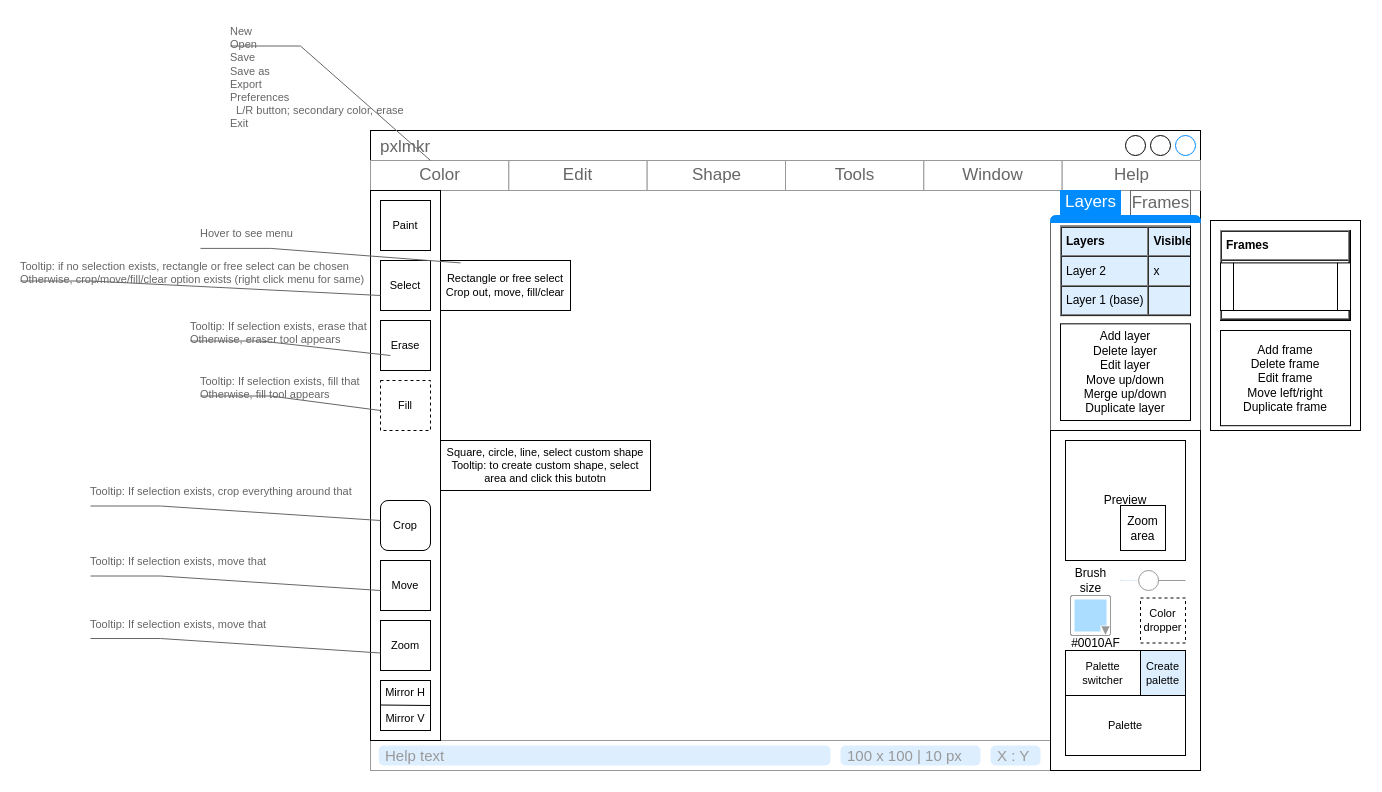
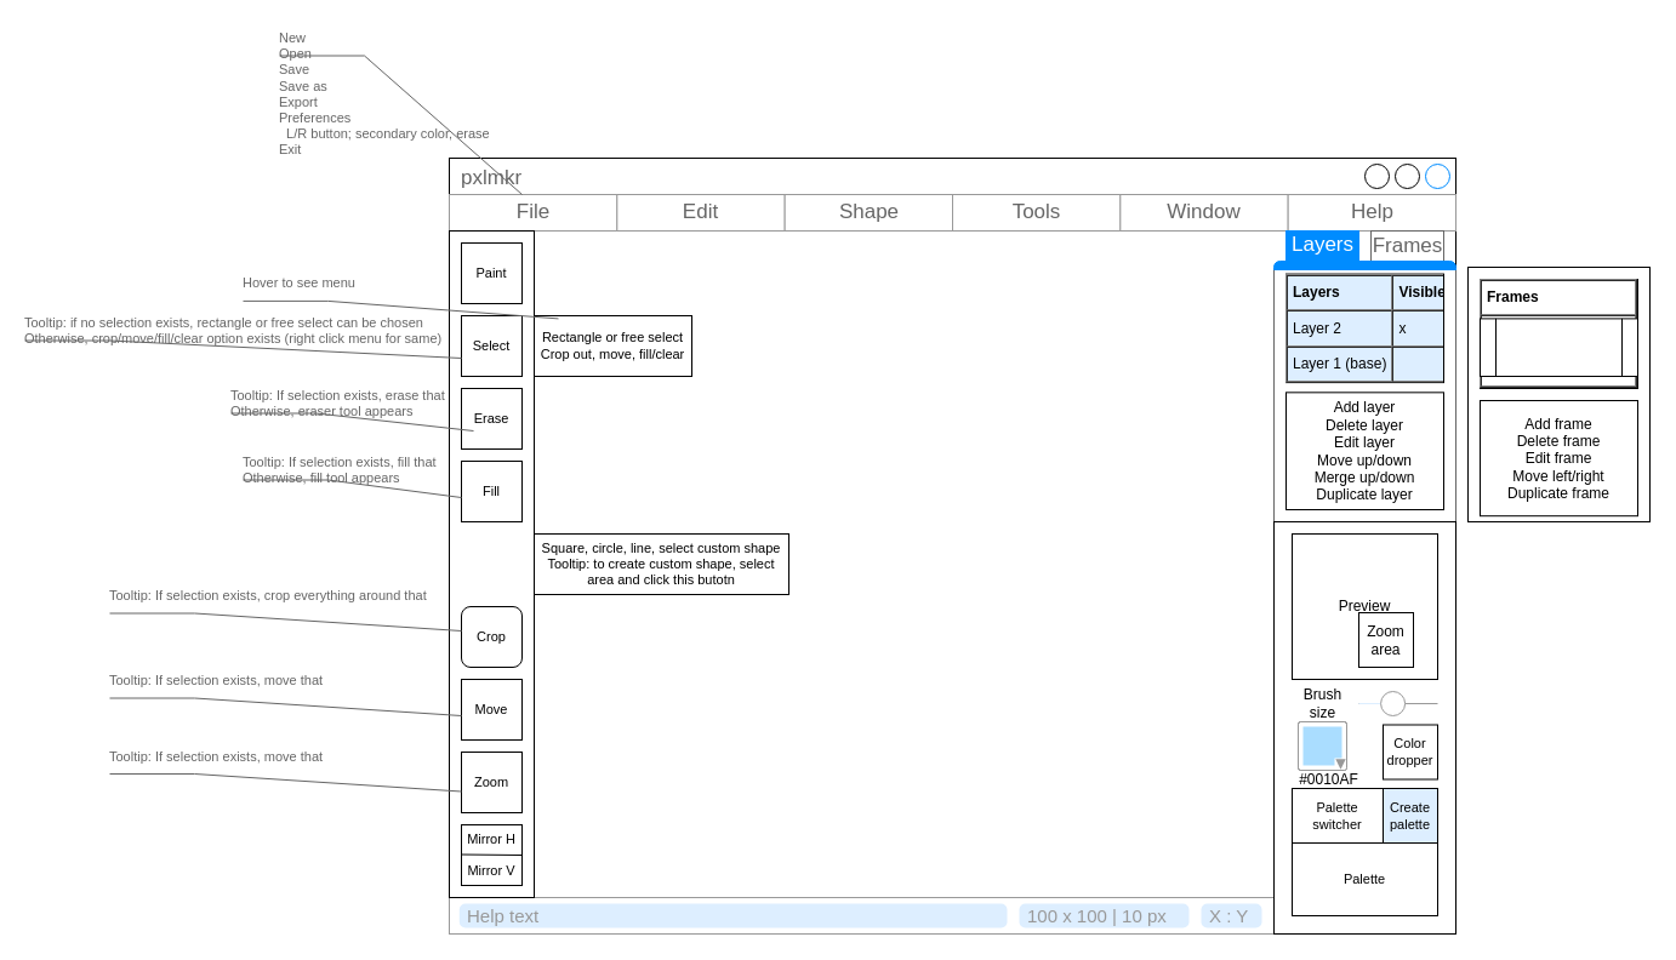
  <mxCell id="0" />
  <mxCell id="1" parent="0" />
  <mxCell id="2" value="pxlmkr" style="strokeWidth=1;shadow=0;dashed=0;align=center;html=1;shape=mxgraph.mockup.containers.window;align=left;verticalAlign=top;spacingLeft=8;strokeColor2=#008cff;strokeColor3=#c4c4c4;fontColor=#666666;mainText=;fontSize=17;labelBackgroundColor=none;" parent="1" vertex="1"><mxGeometry x="370" y="130" width="830" height="640" as="geometry" /></mxCell>
  <mxCell id="3" value="" style="strokeWidth=1;shadow=0;dashed=0;align=center;html=1;shape=mxgraph.mockup.forms.rrect;rSize=0;strokeColor=#999999;" parent="1" vertex="1"><mxGeometry x="370" y="160" width="830" height="30" as="geometry" /></mxCell>
- <mxCell id="4" value="Color" style="strokeColor=inherit;fillColor=inherit;gradientColor=inherit;strokeWidth=1;shadow=0;dashed=0;align=center;html=1;shape=mxgraph.mockup.forms.rrect;rSize=0;fontSize=17;fontColor=#666666;" parent="3" vertex="1"><mxGeometry width="138.333" height="30" as="geometry" /></mxCell>
+ <mxCell id="4" value="File" style="strokeColor=inherit;fillColor=inherit;gradientColor=inherit;strokeWidth=1;shadow=0;dashed=0;align=center;html=1;shape=mxgraph.mockup.forms.rrect;rSize=0;fontSize=17;fontColor=#666666;" parent="3" vertex="1"><mxGeometry width="138.333" height="30" as="geometry" /></mxCell>
  <mxCell id="5" value="Edit" style="strokeColor=inherit;fillColor=inherit;gradientColor=inherit;strokeWidth=1;shadow=0;dashed=0;align=center;html=1;shape=mxgraph.mockup.forms.rrect;rSize=0;fontSize=17;fontColor=#666666;" parent="3" vertex="1"><mxGeometry x="138.333" width="138.333" height="30" as="geometry" /></mxCell>
  <mxCell id="6" value="Shape" style="strokeColor=inherit;fillColor=inherit;gradientColor=inherit;strokeWidth=1;shadow=0;dashed=0;align=center;html=1;shape=mxgraph.mockup.forms.rrect;rSize=0;fontSize=17;fontColor=#666666;" parent="3" vertex="1"><mxGeometry x="276.667" width="138.333" height="30" as="geometry" /></mxCell>
  <mxCell id="7" value="Tools" style="strokeColor=inherit;fillColor=inherit;gradientColor=inherit;strokeWidth=1;shadow=0;dashed=0;align=center;html=1;shape=mxgraph.mockup.forms.rrect;rSize=0;fontSize=17;fontColor=#666666;" parent="3" vertex="1"><mxGeometry x="415" width="138.333" height="30" as="geometry" /></mxCell>
  <mxCell id="8" value="Window" style="strokeColor=inherit;fillColor=inherit;gradientColor=inherit;strokeWidth=1;shadow=0;dashed=0;align=center;html=1;shape=mxgraph.mockup.forms.rrect;rSize=0;fontSize=17;fontColor=#666666;" parent="3" vertex="1"><mxGeometry x="553.333" width="138.333" height="30" as="geometry" /></mxCell>
  <mxCell id="9" value="Help" style="strokeColor=inherit;fillColor=inherit;gradientColor=inherit;strokeWidth=1;shadow=0;dashed=0;align=center;html=1;shape=mxgraph.mockup.forms.rrect;rSize=0;fontSize=17;fontColor=#666666;" parent="3" vertex="1"><mxGeometry x="691.667" width="138.333" height="30" as="geometry" /></mxCell>
  <mxCell id="10" value="" style="strokeWidth=1;shadow=0;dashed=0;align=center;html=1;shape=mxgraph.mockup.misc.rrect;rSize=0;strokeColor=#999999;fillColor=#ffffff;" parent="1" vertex="1"><mxGeometry x="370" y="740" width="830" height="30" as="geometry" /></mxCell>
  <mxCell id="11" value="Help text" style="strokeWidth=1;shadow=0;dashed=0;align=center;html=1;shape=mxgraph.mockup.misc.rrect;rSize=5;strokeColor=none;fontSize=15;fontColor=#999999;fillColor=#ddeeff;align=left;spacingLeft=5;" parent="10" vertex="1"><mxGeometry x="8.3" y="5" width="451.7" height="20" as="geometry" /></mxCell>
  <mxCell id="12" value="X : Y" style="strokeWidth=1;shadow=0;dashed=0;align=right;html=1;shape=mxgraph.mockup.misc.rrect;rSize=5;strokeColor=none;fontSize=15;fontColor=#999999;fillColor=#ddeeff;align=left;spacingLeft=5;" parent="10" vertex="1"><mxGeometry x="620" y="5" width="50" height="20" as="geometry" /></mxCell>
  <mxCell id="13" value="" style="strokeWidth=1;shadow=0;dashed=0;align=center;html=1;shape=mxgraph.mockup.misc.anchor;" parent="10" vertex="1"><mxGeometry x="821.7" y="15" as="geometry" /></mxCell>
  <mxCell id="14" value="" style="strokeWidth=1;shadow=0;dashed=0;align=center;html=1;shape=mxgraph.mockup.misc.anchor;" parent="10" vertex="1"><mxGeometry x="771.9" y="15" as="geometry" /></mxCell>
  <mxCell id="15" value="100 x 100 | 10 px" style="strokeWidth=1;shadow=0;dashed=0;align=right;html=1;shape=mxgraph.mockup.misc.rrect;rSize=5;strokeColor=none;fontSize=15;fontColor=#999999;fillColor=#ddeeff;align=left;spacingLeft=5;" vertex="1" parent="10"><mxGeometry x="470" y="5" width="140" height="20" as="geometry" /></mxCell>
  <mxCell id="16" value="" style="rounded=0;whiteSpace=wrap;html=1;align=right;" parent="1" vertex="1"><mxGeometry x="370" y="190" width="70" height="550" as="geometry" /></mxCell>
  <mxCell id="17" value="" style="strokeWidth=1;shadow=0;dashed=0;align=center;html=1;shape=mxgraph.mockup.containers.marginRect2;rectMarginTop=32;strokeColor=#666666;gradientColor=none;rotation=0;" parent="1" vertex="1"><mxGeometry x="1050" y="190" width="150" height="240" as="geometry" /></mxCell>
  <mxCell id="18" value="Frames" style="strokeColor=inherit;fillColor=inherit;gradientColor=inherit;strokeWidth=1;shadow=0;dashed=0;align=center;html=1;shape=mxgraph.mockup.containers.rrect;rSize=0;fontSize=17;fontColor=#666666;gradientColor=none;rotation=0;" parent="17" vertex="1"><mxGeometry width="60" height="25" relative="1" as="geometry"><mxPoint x="80" y="-6.123e-16" as="offset" /></mxGeometry></mxCell>
  <mxCell id="19" value="Layers" style="strokeWidth=1;shadow=0;dashed=0;align=center;html=1;shape=mxgraph.mockup.containers.rrect;rSize=0;fontSize=17;fontColor=#ffffff;strokeColor=#008cff;fillColor=#008cff;rotation=0;" parent="17" vertex="1"><mxGeometry width="60" height="25" relative="1" as="geometry"><mxPoint x="10" y="-1.592e-14" as="offset" /></mxGeometry></mxCell>
  <mxCell id="20" value="" style="strokeWidth=1;shadow=0;dashed=0;align=center;html=1;shape=mxgraph.mockup.containers.topButton;rSize=5;strokeColor=#008cff;fillColor=#008cff;gradientColor=none;resizeWidth=1;movable=0;deletable=1;rotation=0;" parent="17" vertex="1"><mxGeometry width="150.0" height="7" relative="1" as="geometry"><mxPoint y="25" as="offset" /></mxGeometry></mxCell>
  <mxCell id="21" value="&lt;table cellpadding=&quot;4&quot; cellspacing=&quot;0&quot; border=&quot;1&quot; style=&quot;font-size: 1em ; width: 100% ; height: 100%&quot;&gt;&lt;tbody&gt;&lt;tr&gt;&lt;th&gt;Layers&lt;/th&gt;&lt;td&gt;&lt;b&gt;Visible&lt;/b&gt;&lt;/td&gt;&lt;/tr&gt;&lt;tr&gt;&lt;td&gt;Layer 2&lt;/td&gt;&lt;td&gt;x&lt;/td&gt;&lt;/tr&gt;&lt;tr&gt;&lt;td&gt;Layer 1 (base)&lt;/td&gt;&lt;td&gt;&lt;br&gt;&lt;/td&gt;&lt;/tr&gt;&lt;/tbody&gt;&lt;/table&gt; " style="verticalAlign=top;align=left;overflow=fill;fontSize=12;fontFamily=Helvetica;html=1;fillColor=#ddeeff;" parent="17" vertex="1"><mxGeometry x="10" y="35.56" width="130" height="89.55" as="geometry" /></mxCell>
  <mxCell id="22" value="Add layer&lt;br&gt;Delete layer&lt;br&gt;Edit layer&lt;br&gt;Move up/down&lt;br&gt;Merge up/down&lt;br&gt;Duplicate layer" style="rounded=0;whiteSpace=wrap;html=1;" parent="17" vertex="1"><mxGeometry x="10" y="133.33" width="130" height="96.67" as="geometry" /></mxCell>
  <mxCell id="23" value="" style="rounded=0;whiteSpace=wrap;html=1;align=right;" parent="1" vertex="1"><mxGeometry x="1050" y="430" width="150" height="340" as="geometry" /></mxCell>
  <mxCell id="24" value="" style="verticalLabelPosition=bottom;shadow=0;dashed=0;align=center;html=1;verticalAlign=top;strokeWidth=1;shape=mxgraph.mockup.forms.colorPicker;chosenColor=#aaddff;fontSize=11;" parent="1" vertex="1"><mxGeometry x="1070" y="595" width="40" height="40" as="geometry" /></mxCell>
  <mxCell id="25" value="Palette" style="rounded=0;whiteSpace=wrap;html=1;fontSize=11;" parent="1" vertex="1"><mxGeometry x="1065" y="695" width="120" height="60" as="geometry" /></mxCell>
  <mxCell id="26" value="Paint" style="whiteSpace=wrap;html=1;aspect=fixed;fontSize=11;" parent="1" vertex="1"><mxGeometry x="380" y="200" width="50" height="50" as="geometry" /></mxCell>
  <mxCell id="27" value="Select" style="whiteSpace=wrap;html=1;aspect=fixed;fontSize=11;" parent="1" vertex="1"><mxGeometry x="380" y="260" width="50" height="50" as="geometry" /></mxCell>
  <mxCell id="28" value="Erase" style="whiteSpace=wrap;html=1;aspect=fixed;fontSize=11;" parent="1" vertex="1"><mxGeometry x="380" y="320" width="50" height="50" as="geometry" /></mxCell>
- <mxCell id="29" value="Fill" style="whiteSpace=wrap;html=1;aspect=fixed;fontSize=11;dashed=1;" parent="1" vertex="1"><mxGeometry x="380" y="380" width="50" height="50" as="geometry" /></mxCell>
+ <mxCell id="29" value="Fill" style="whiteSpace=wrap;html=1;aspect=fixed;fontSize=11;" parent="1" vertex="1"><mxGeometry x="380" y="380" width="50" height="50" as="geometry" /></mxCell>
  <mxCell id="30" value="Mirror H&lt;br&gt;&lt;br&gt;Mirror V" style="whiteSpace=wrap;html=1;aspect=fixed;fontSize=11;" parent="1" vertex="1"><mxGeometry x="380" y="680" width="50" height="50" as="geometry" /></mxCell>
  <mxCell id="31" value="Crop" style="whiteSpace=wrap;html=1;aspect=fixed;fontSize=11;rounded=1;" parent="1" vertex="1"><mxGeometry x="380" y="500" width="50" height="50" as="geometry" /></mxCell>
  <mxCell id="32" value="Move" style="whiteSpace=wrap;html=1;aspect=fixed;fontSize=11;" parent="1" vertex="1"><mxGeometry x="380" y="560" width="50" height="50" as="geometry" /></mxCell>
  <mxCell id="33" value="Zoom" style="whiteSpace=wrap;html=1;aspect=fixed;fontSize=11;" parent="1" vertex="1"><mxGeometry x="380" y="620" width="50" height="50" as="geometry" /></mxCell>
  <mxCell id="34" value="" style="rounded=0;whiteSpace=wrap;html=1;" parent="1" vertex="1"><mxGeometry x="1210" y="220" width="150" height="210" as="geometry" /></mxCell>
  <mxCell id="35" value="&lt;table cellpadding=&quot;4&quot; cellspacing=&quot;0&quot; border=&quot;1&quot; style=&quot;font-size: 1em ; width: 100% ; height: 100%&quot;&gt;&lt;tbody&gt;&lt;tr&gt;&lt;th&gt;Frames&lt;/th&gt;&lt;/tr&gt;&lt;tr&gt;&lt;td&gt;Layer 2&lt;/td&gt;&lt;/tr&gt;&lt;tr&gt;&lt;td&gt;Layer 1 (background)&lt;/td&gt;&lt;/tr&gt;&lt;/tbody&gt;&lt;/table&gt; " style="verticalAlign=top;align=left;overflow=fill;fontSize=12;fontFamily=Helvetica;html=1" parent="1" vertex="1"><mxGeometry x="1220" y="230" width="130" height="90" as="geometry" /></mxCell>
  <mxCell id="36" value="" style="shape=process;whiteSpace=wrap;html=1;backgroundOutline=1;" parent="1" vertex="1"><mxGeometry x="1220" y="262.4" width="130" height="47.6" as="geometry" /></mxCell>
  <mxCell id="37" value="Add frame&lt;br&gt;Delete frame&lt;br&gt;Edit frame&lt;br&gt;Move left/right&lt;br&gt;Duplicate frame" style="rounded=0;whiteSpace=wrap;html=1;" parent="1" vertex="1"><mxGeometry x="1220" y="330" width="130" height="95.19" as="geometry" /></mxCell>
  <mxCell id="38" value="Preview" style="rounded=0;whiteSpace=wrap;html=1;" parent="1" vertex="1"><mxGeometry x="1065" y="440" width="120" height="120" as="geometry" /></mxCell>
  <mxCell id="39" value="" style="verticalLabelPosition=bottom;shadow=0;dashed=0;align=center;html=1;verticalAlign=top;strokeWidth=1;shape=mxgraph.mockup.forms.horSlider;strokeColor=#999999;sliderStyle=basic;sliderPos=42;handleStyle=circle;fillColor2=#ddeeff;" vertex="1" parent="1"><mxGeometry x="1120" y="570" width="65" height="20" as="geometry" /></mxCell>
  <mxCell id="40" value="Brush&lt;br&gt;size" style="text;html=1;align=center;verticalAlign=middle;resizable=0;points=[];;autosize=1;" vertex="1" parent="1"><mxGeometry x="1065" y="565" width="50" height="30" as="geometry" /></mxCell>
  <mxCell id="41" value="" style="endArrow=none;html=1;" edge="1" parent="1"><mxGeometry width="50" height="50" relative="1" as="geometry"><mxPoint x="380" y="704.5" as="sourcePoint" /><mxPoint x="430" y="705" as="targetPoint" /></mxGeometry></mxCell>
  <mxCell id="42" value="Zoom area" style="rounded=0;whiteSpace=wrap;html=1;labelBackgroundColor=none;labelBorderColor=none;fontColor=#000000;" vertex="1" parent="1"><mxGeometry x="1120" y="505" width="45" height="45" as="geometry" /></mxCell>
- <mxCell id="43" value="Color&lt;br&gt;dropper" style="whiteSpace=wrap;html=1;aspect=fixed;fontSize=11;dashed=1;" vertex="1" parent="1"><mxGeometry x="1140" y="597.5" width="45" height="45" as="geometry" /></mxCell>
+ <mxCell id="43" value="Color&lt;br&gt;dropper" style="whiteSpace=wrap;html=1;aspect=fixed;fontSize=11;" vertex="1" parent="1"><mxGeometry x="1140" y="597.5" width="45" height="45" as="geometry" /></mxCell>
  <mxCell id="44" value="Palette switcher" style="whiteSpace=wrap;html=1;fontSize=11;" vertex="1" parent="1"><mxGeometry x="1065" y="650" width="75" height="45" as="geometry" /></mxCell>
  <mxCell id="45" value="#0010AF" style="text;html=1;align=center;verticalAlign=middle;resizable=0;points=[];;autosize=1;fontColor=#000000;" vertex="1" parent="1"><mxGeometry x="1065" y="632.5" width="60" height="20" as="geometry" /></mxCell>
  <mxCell id="46" value="Create palette" style="whiteSpace=wrap;html=1;aspect=fixed;fontSize=11;fillColor=#ddeeff;" vertex="1" parent="1"><mxGeometry x="1140" y="650" width="45" height="45" as="geometry" /></mxCell>
  <mxCell id="47" value="New&lt;br&gt;Open&lt;br&gt;Save&lt;br&gt;Save as&lt;br&gt;Export&lt;br&gt;Preferences&lt;br&gt;&amp;nbsp; L/R button; secondary color, erase&lt;br&gt;Exit" style="strokeWidth=1;shadow=0;dashed=0;align=center;html=1;shape=mxgraph.mockup.text.callout;linkText=;textSize=17;textColor=#666666;callDir=NW;callStyle=line;fontSize=11;fontColor=#666666;align=left;verticalAlign=top;strokeColor=#666666;labelBackgroundColor=none;spacing=0;" vertex="1" parent="1"><mxGeometry x="230" y="20" width="200" height="140" as="geometry" /></mxCell>
  <mxCell id="48" value="Rectangle or free select&lt;br&gt;Crop out, move, fill/clear" style="rounded=0;whiteSpace=wrap;html=1;labelBackgroundColor=none;fontSize=11;fontColor=#000000;" vertex="1" parent="1"><mxGeometry x="440" y="260" width="130" height="50" as="geometry" /></mxCell>
  <mxCell id="49" value="Square, circle, line, select custom shape&lt;br&gt;Tooltip: to create custom shape, select area and click this butotn" style="rounded=0;whiteSpace=wrap;html=1;labelBackgroundColor=none;fontSize=11;fontColor=#000000;" vertex="1" parent="1"><mxGeometry x="440" y="440" width="210" height="50" as="geometry" /></mxCell>
  <mxCell id="50" value="Hover to see menu" style="strokeWidth=1;shadow=0;dashed=0;align=center;html=1;shape=mxgraph.mockup.text.callout;linkText=;textSize=17;textColor=#666666;callDir=NW;callStyle=line;fontSize=11;fontColor=#666666;align=left;verticalAlign=top;strokeColor=#666666;labelBackgroundColor=none;spacing=0;" vertex="1" parent="1"><mxGeometry x="200" y="222.4" width="260" height="40" as="geometry" /></mxCell>
  <mxCell id="51" value="Tooltip: if no selection exists, rectangle or free select can be chosen&lt;br&gt;Otherwise, crop/move/fill/clear option exists (right click menu for same)" style="strokeWidth=1;shadow=0;dashed=0;align=center;html=1;shape=mxgraph.mockup.text.callout;linkText=;textSize=17;textColor=#666666;callDir=NW;callStyle=line;fontSize=11;fontColor=#666666;align=left;verticalAlign=top;strokeColor=#666666;labelBackgroundColor=none;spacing=0;" vertex="1" parent="1"><mxGeometry x="20" y="255" width="360" height="40" as="geometry" /></mxCell>
  <mxCell id="52" value="Tooltip: If selection exists, crop everything around that" style="strokeWidth=1;shadow=0;dashed=0;align=center;html=1;shape=mxgraph.mockup.text.callout;linkText=;textSize=17;textColor=#666666;callDir=NW;callStyle=line;fontSize=11;fontColor=#666666;align=left;verticalAlign=top;strokeColor=#666666;labelBackgroundColor=none;spacing=0;" vertex="1" parent="1"><mxGeometry x="90" y="480" width="290" height="40" as="geometry" /></mxCell>
  <mxCell id="53" value="Tooltip: If selection exists, move that" style="strokeWidth=1;shadow=0;dashed=0;align=center;html=1;shape=mxgraph.mockup.text.callout;linkText=;textSize=17;textColor=#666666;callDir=NW;callStyle=line;fontSize=11;fontColor=#666666;align=left;verticalAlign=top;strokeColor=#666666;labelBackgroundColor=none;spacing=0;" vertex="1" parent="1"><mxGeometry x="90" y="612.5" width="290" height="40" as="geometry" /></mxCell>
  <mxCell id="54" value="Tooltip: If selection exists, move that" style="strokeWidth=1;shadow=0;dashed=0;align=center;html=1;shape=mxgraph.mockup.text.callout;linkText=;textSize=17;textColor=#666666;callDir=NW;callStyle=line;fontSize=11;fontColor=#666666;align=left;verticalAlign=top;strokeColor=#666666;labelBackgroundColor=none;spacing=0;" vertex="1" parent="1"><mxGeometry x="90" y="550" width="290" height="40" as="geometry" /></mxCell>
  <mxCell id="55" value="Tooltip: If selection exists, fill that&lt;br&gt;Otherwise, fill tool appears" style="strokeWidth=1;shadow=0;dashed=0;align=center;html=1;shape=mxgraph.mockup.text.callout;linkText=;textSize=17;textColor=#666666;callDir=NW;callStyle=line;fontSize=11;fontColor=#666666;align=left;verticalAlign=top;strokeColor=#666666;labelBackgroundColor=none;spacing=0;" vertex="1" parent="1"><mxGeometry x="200" y="370" width="180" height="40" as="geometry" /></mxCell>
  <mxCell id="56" value="Tooltip: If selection exists, erase that&lt;br&gt;Otherwise, eraser tool appears" style="strokeWidth=1;shadow=0;dashed=0;align=center;html=1;shape=mxgraph.mockup.text.callout;linkText=;textSize=17;textColor=#666666;callDir=NW;callStyle=line;fontSize=11;fontColor=#666666;align=left;verticalAlign=top;strokeColor=#666666;labelBackgroundColor=none;spacing=0;" vertex="1" parent="1"><mxGeometry x="190" y="315" width="200" height="40" as="geometry" /></mxCell>
